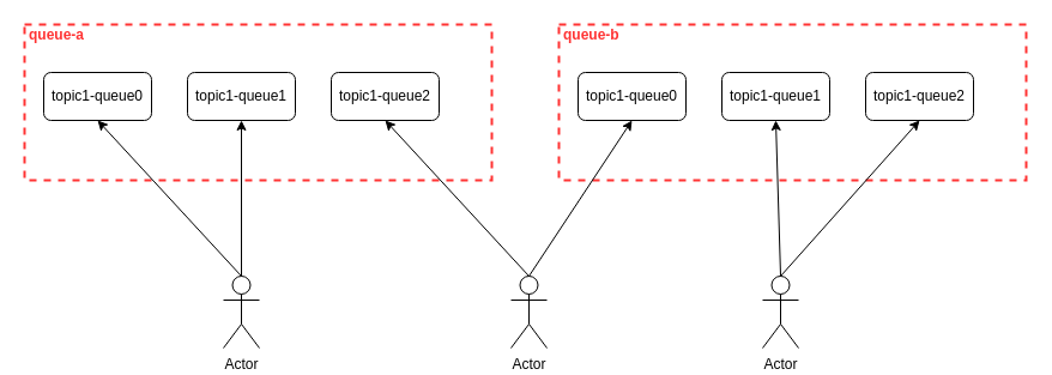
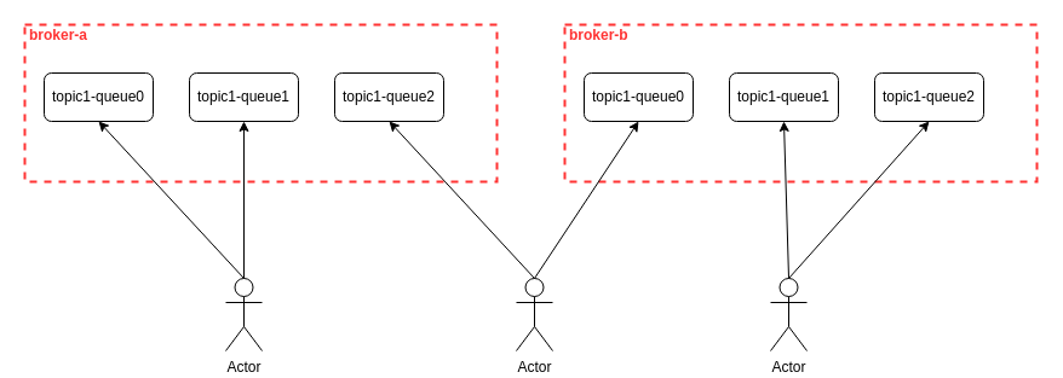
  <mxCell id="0" />
  <mxCell id="1" parent="0" />
- <mxCell id="2" value="queue-a" style="html=1;fontColor=#FF3333;fontStyle=1;align=left;verticalAlign=top;spacing=0;labelBorderColor=none;fillColor=none;dashed=1;strokeWidth=2;strokeColor=#FF3333;spacingLeft=4;spacingTop=-3;" vertex="1" parent="1"><mxGeometry x="20" y="20" width="390" height="130" as="geometry" /></mxCell>
+ <mxCell id="2" value="broker-a" style="html=1;fontColor=#FF3333;fontStyle=1;align=left;verticalAlign=top;spacing=0;labelBorderColor=none;fillColor=none;dashed=1;strokeWidth=2;strokeColor=#FF3333;spacingLeft=4;spacingTop=-3;" vertex="1" parent="1"><mxGeometry x="20" y="20" width="390" height="130" as="geometry" /></mxCell>
  <mxCell id="3" value="Actor" style="shape=umlActor;verticalLabelPosition=bottom;verticalAlign=top;html=1;" vertex="1" parent="1"><mxGeometry x="186" y="230" width="30" height="60" as="geometry" /></mxCell>
  <mxCell id="4" style="rounded=0;orthogonalLoop=1;jettySize=auto;html=1;exitX=0.5;exitY=1;exitDx=0;exitDy=0;entryX=0.5;entryY=0;entryDx=0;entryDy=0;entryPerimeter=0;startArrow=classic;startFill=1;endArrow=none;endFill=0;" edge="1" parent="1" source="5" target="3"><mxGeometry relative="1" as="geometry" /></mxCell>
  <mxCell id="5" value="topic1-queue0" style="rounded=1;whiteSpace=wrap;html=1;" vertex="1" parent="1"><mxGeometry x="36" y="60" width="90" height="40" as="geometry" /></mxCell>
  <mxCell id="6" value="Actor" style="shape=umlActor;verticalLabelPosition=bottom;verticalAlign=top;html=1;" vertex="1" parent="1"><mxGeometry x="636" y="230" width="30" height="60" as="geometry" /></mxCell>
  <mxCell id="7" value="Actor" style="shape=umlActor;verticalLabelPosition=bottom;verticalAlign=top;html=1;" vertex="1" parent="1"><mxGeometry x="426" y="230" width="30" height="60" as="geometry" /></mxCell>
  <mxCell id="8" style="edgeStyle=none;rounded=0;orthogonalLoop=1;jettySize=auto;html=1;exitX=0.5;exitY=1;exitDx=0;exitDy=0;entryX=0.5;entryY=0;entryDx=0;entryDy=0;entryPerimeter=0;startArrow=classic;startFill=1;endArrow=none;endFill=0;" edge="1" parent="1" source="9" target="3"><mxGeometry relative="1" as="geometry" /></mxCell>
  <mxCell id="9" value="topic1-queue1" style="rounded=1;whiteSpace=wrap;html=1;" vertex="1" parent="1"><mxGeometry x="156" y="60" width="90" height="40" as="geometry" /></mxCell>
  <mxCell id="10" style="edgeStyle=none;rounded=0;orthogonalLoop=1;jettySize=auto;html=1;exitX=0.5;exitY=1;exitDx=0;exitDy=0;entryX=0.5;entryY=0;entryDx=0;entryDy=0;entryPerimeter=0;startArrow=classic;startFill=1;endArrow=none;endFill=0;" edge="1" parent="1" source="11" target="7"><mxGeometry relative="1" as="geometry" /></mxCell>
  <mxCell id="11" value="topic1-queue2" style="rounded=1;whiteSpace=wrap;html=1;" vertex="1" parent="1"><mxGeometry x="276" y="60" width="90" height="40" as="geometry" /></mxCell>
- <mxCell id="12" value="queue-b" style="html=1;fontColor=#FF3333;fontStyle=1;align=left;verticalAlign=top;spacing=0;labelBorderColor=none;fillColor=none;dashed=1;strokeWidth=2;strokeColor=#FF3333;spacingLeft=4;spacingTop=-3;" vertex="1" parent="1"><mxGeometry x="466" y="20" width="390" height="130" as="geometry" /></mxCell>
+ <mxCell id="12" value="broker-b" style="html=1;fontColor=#FF3333;fontStyle=1;align=left;verticalAlign=top;spacing=0;labelBorderColor=none;fillColor=none;dashed=1;strokeWidth=2;strokeColor=#FF3333;spacingLeft=4;spacingTop=-3;" vertex="1" parent="1"><mxGeometry x="466" y="20" width="390" height="130" as="geometry" /></mxCell>
  <mxCell id="13" style="edgeStyle=none;rounded=0;orthogonalLoop=1;jettySize=auto;html=1;exitX=0.5;exitY=1;exitDx=0;exitDy=0;entryX=0.5;entryY=0;entryDx=0;entryDy=0;entryPerimeter=0;startArrow=classic;startFill=1;endArrow=none;endFill=0;" edge="1" parent="1" source="14" target="7"><mxGeometry relative="1" as="geometry" /></mxCell>
  <mxCell id="14" value="topic1-queue0" style="rounded=1;whiteSpace=wrap;html=1;" vertex="1" parent="1"><mxGeometry x="482" y="60" width="90" height="40" as="geometry" /></mxCell>
  <mxCell id="15" style="edgeStyle=none;rounded=0;orthogonalLoop=1;jettySize=auto;html=1;exitX=0.5;exitY=1;exitDx=0;exitDy=0;entryX=0.5;entryY=0;entryDx=0;entryDy=0;entryPerimeter=0;startArrow=classic;startFill=1;endArrow=none;endFill=0;" edge="1" parent="1" source="16" target="6"><mxGeometry relative="1" as="geometry" /></mxCell>
  <mxCell id="16" value="topic1-queue1" style="rounded=1;whiteSpace=wrap;html=1;" vertex="1" parent="1"><mxGeometry x="602" y="60" width="90" height="40" as="geometry" /></mxCell>
  <mxCell id="17" style="edgeStyle=none;rounded=0;orthogonalLoop=1;jettySize=auto;html=1;exitX=0.5;exitY=1;exitDx=0;exitDy=0;entryX=0.5;entryY=0;entryDx=0;entryDy=0;entryPerimeter=0;startArrow=classic;startFill=1;endArrow=none;endFill=0;" edge="1" parent="1" source="18" target="6"><mxGeometry relative="1" as="geometry" /></mxCell>
  <mxCell id="18" value="topic1-queue2" style="rounded=1;whiteSpace=wrap;html=1;" vertex="1" parent="1"><mxGeometry x="722" y="60" width="90" height="40" as="geometry" /></mxCell>
